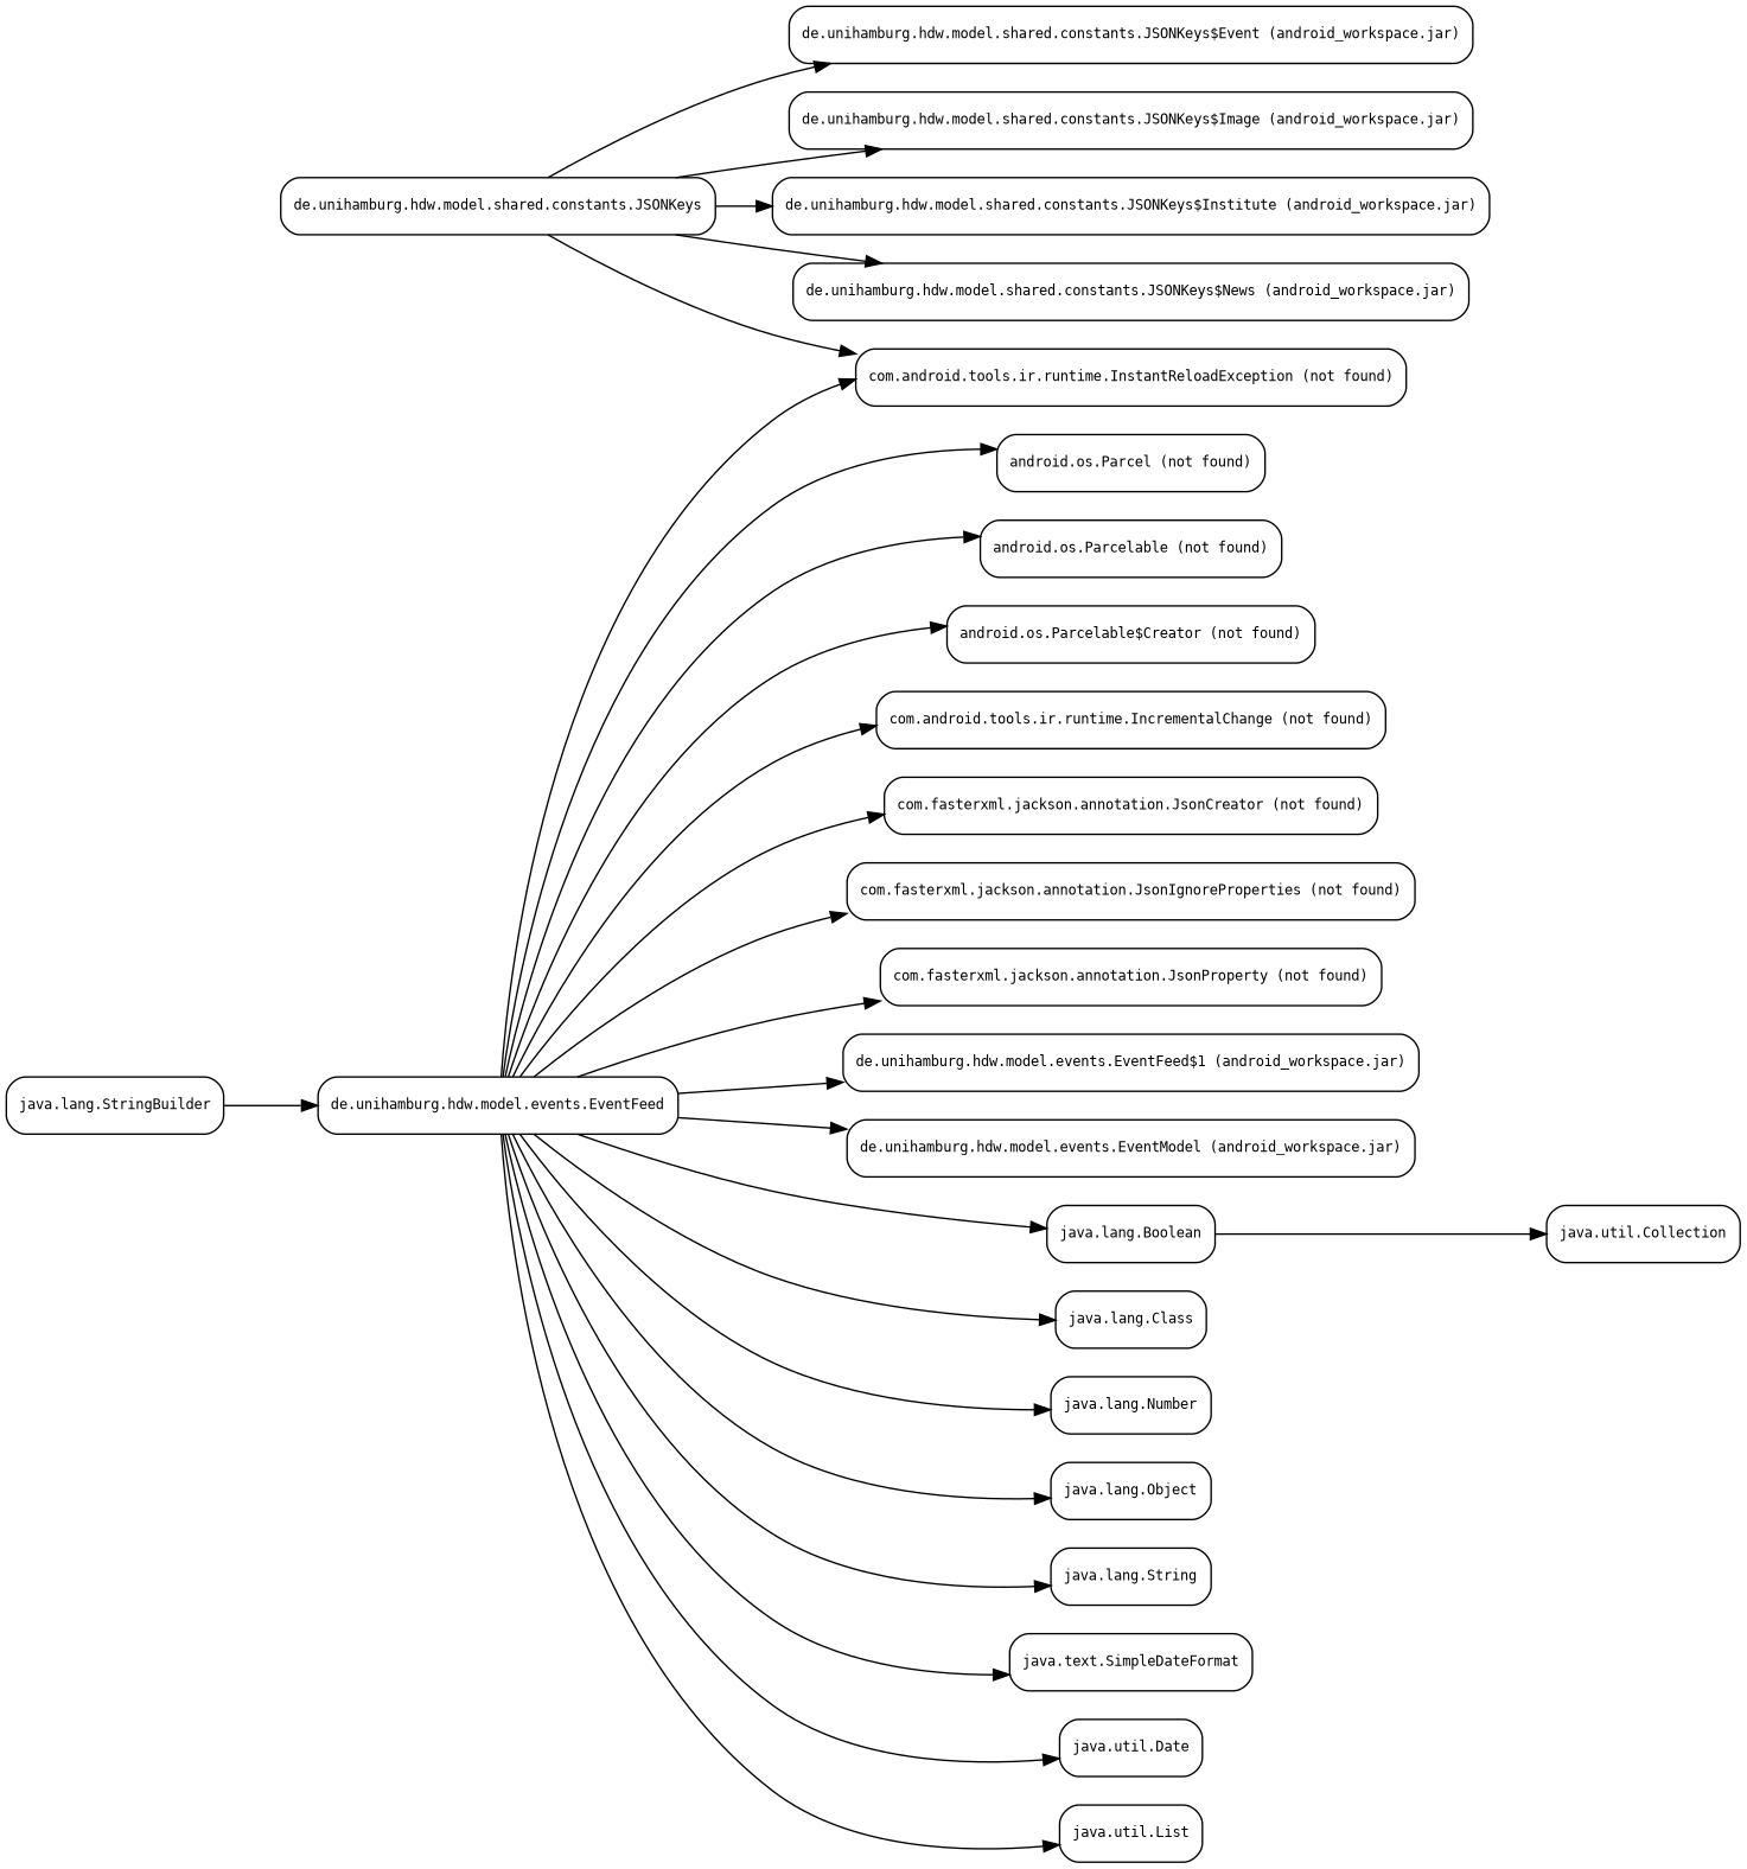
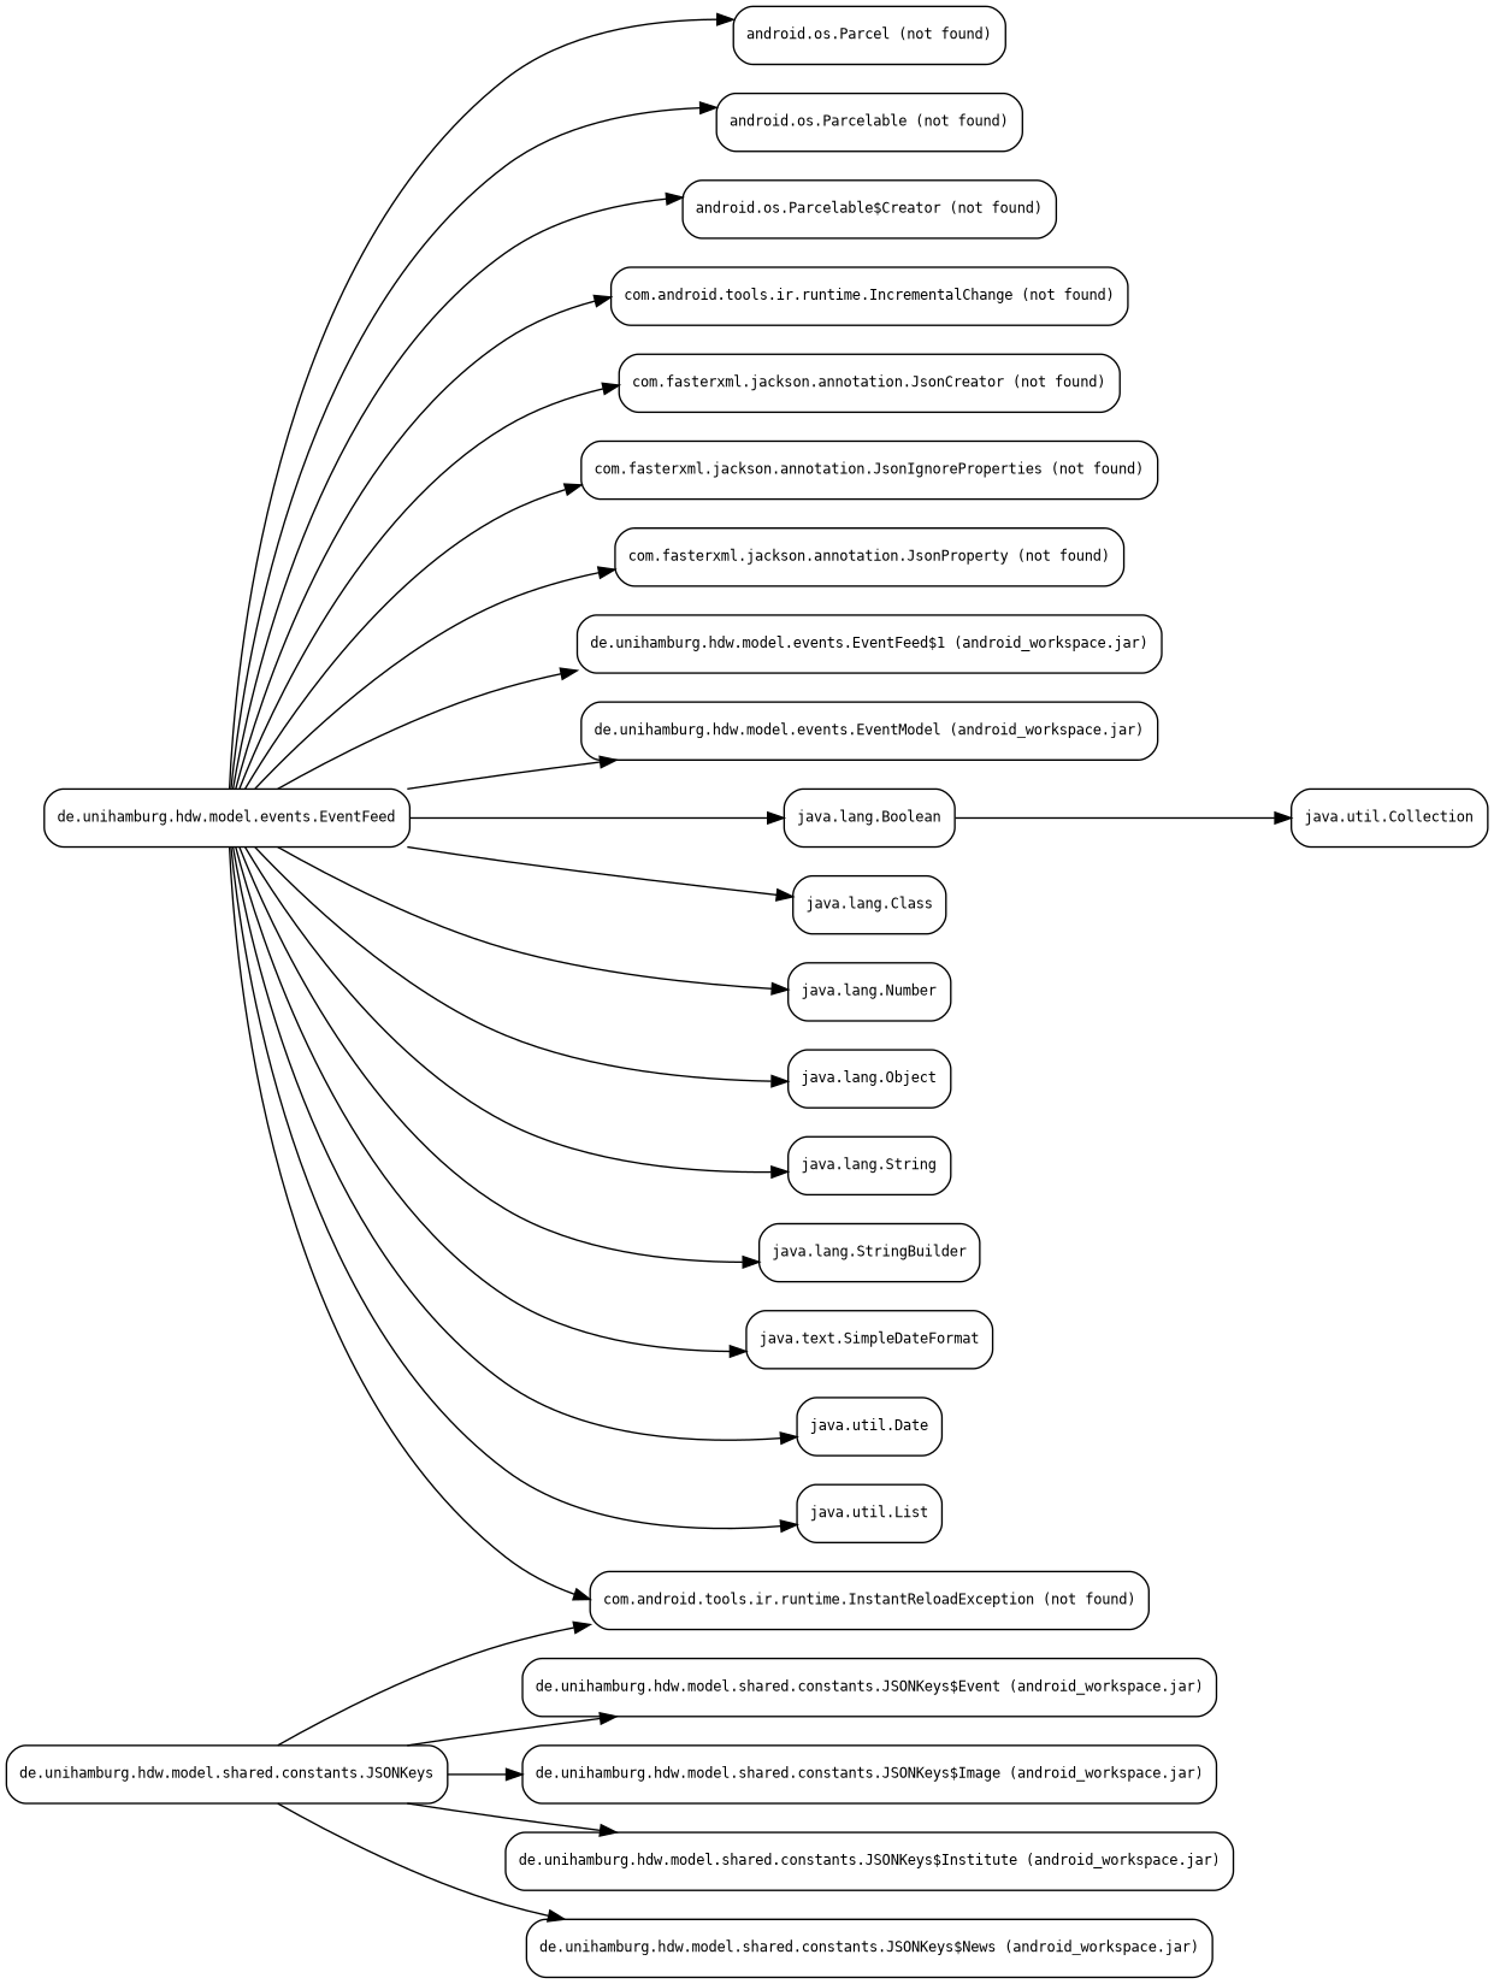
  digraph {
    rankdir=LR
    node [fontname=monospace fontsize=9 shape=box style=rounded]
    "de.unihamburg.hdw.model.events.EventFeed"
    "android.os.Parcel (not found)"
    "android.os.Parcelable (not found)"
    "android.os.Parcelable$Creator (not found)"
    "com.android.tools.ir.runtime.IncrementalChange (not found)"
    "com.android.tools.ir.runtime.InstantReloadException (not found)"
    "com.fasterxml.jackson.annotation.JsonCreator (not found)"
    "com.fasterxml.jackson.annotation.JsonIgnoreProperties (not found)"
    "com.fasterxml.jackson.annotation.JsonProperty (not found)"
    "de.unihamburg.hdw.model.events.EventFeed$1 (android_workspace.jar)"
    "de.unihamburg.hdw.model.events.EventModel (android_workspace.jar)"
    "java.lang.Boolean"
    "java.lang.Class"
    "java.lang.Number"
    "java.lang.Object"
    "java.lang.String"
    "java.lang.StringBuilder"
    "java.text.SimpleDateFormat"
    "java.util.Date"
    "java.util.List"
    "java.util.Collection"
    "de.unihamburg.hdw.model.shared.constants.JSONKeys"
    "de.unihamburg.hdw.model.shared.constants.JSONKeys$Event (android_workspace.jar)"
    "de.unihamburg.hdw.model.shared.constants.JSONKeys$Image (android_workspace.jar)"
    "de.unihamburg.hdw.model.shared.constants.JSONKeys$Institute (android_workspace.jar)"
    "de.unihamburg.hdw.model.shared.constants.JSONKeys$News (android_workspace.jar)"
    "de.unihamburg.hdw.model.events.EventFeed" -> "android.os.Parcel (not found)"
    "de.unihamburg.hdw.model.events.EventFeed" -> "android.os.Parcelable (not found)"
    "de.unihamburg.hdw.model.events.EventFeed" -> "android.os.Parcelable$Creator (not found)"
    "de.unihamburg.hdw.model.events.EventFeed" -> "com.android.tools.ir.runtime.IncrementalChange (not found)"
    "de.unihamburg.hdw.model.events.EventFeed" -> "com.android.tools.ir.runtime.InstantReloadException (not found)"
    "de.unihamburg.hdw.model.events.EventFeed" -> "com.fasterxml.jackson.annotation.JsonCreator (not found)"
    "de.unihamburg.hdw.model.events.EventFeed" -> "com.fasterxml.jackson.annotation.JsonIgnoreProperties (not found)"
    "de.unihamburg.hdw.model.events.EventFeed" -> "com.fasterxml.jackson.annotation.JsonProperty (not found)"
    "de.unihamburg.hdw.model.events.EventFeed" -> "de.unihamburg.hdw.model.events.EventFeed$1 (android_workspace.jar)"
    "de.unihamburg.hdw.model.events.EventFeed" -> "de.unihamburg.hdw.model.events.EventModel (android_workspace.jar)"
    "de.unihamburg.hdw.model.events.EventFeed" -> "java.lang.Boolean"
    "de.unihamburg.hdw.model.events.EventFeed" -> "java.lang.Class"
    "de.unihamburg.hdw.model.events.EventFeed" -> "java.lang.Number"
    "de.unihamburg.hdw.model.events.EventFeed" -> "java.lang.Object"
    "de.unihamburg.hdw.model.events.EventFeed" -> "java.lang.String"
-   "java.lang.StringBuilder" -> "de.unihamburg.hdw.model.events.EventFeed"
+   "de.unihamburg.hdw.model.events.EventFeed" -> "java.lang.StringBuilder"
    "de.unihamburg.hdw.model.events.EventFeed" -> "java.text.SimpleDateFormat"
    "de.unihamburg.hdw.model.events.EventFeed" -> "java.util.Date"
    "de.unihamburg.hdw.model.events.EventFeed" -> "java.util.List"
    "java.lang.Boolean" -> "java.util.Collection"
    "de.unihamburg.hdw.model.shared.constants.JSONKeys" -> "com.android.tools.ir.runtime.InstantReloadException (not found)"
    "de.unihamburg.hdw.model.shared.constants.JSONKeys" -> "de.unihamburg.hdw.model.shared.constants.JSONKeys$Event (android_workspace.jar)"
    "de.unihamburg.hdw.model.shared.constants.JSONKeys" -> "de.unihamburg.hdw.model.shared.constants.JSONKeys$Image (android_workspace.jar)"
    "de.unihamburg.hdw.model.shared.constants.JSONKeys" -> "de.unihamburg.hdw.model.shared.constants.JSONKeys$Institute (android_workspace.jar)"
    "de.unihamburg.hdw.model.shared.constants.JSONKeys" -> "de.unihamburg.hdw.model.shared.constants.JSONKeys$News (android_workspace.jar)"
  }
